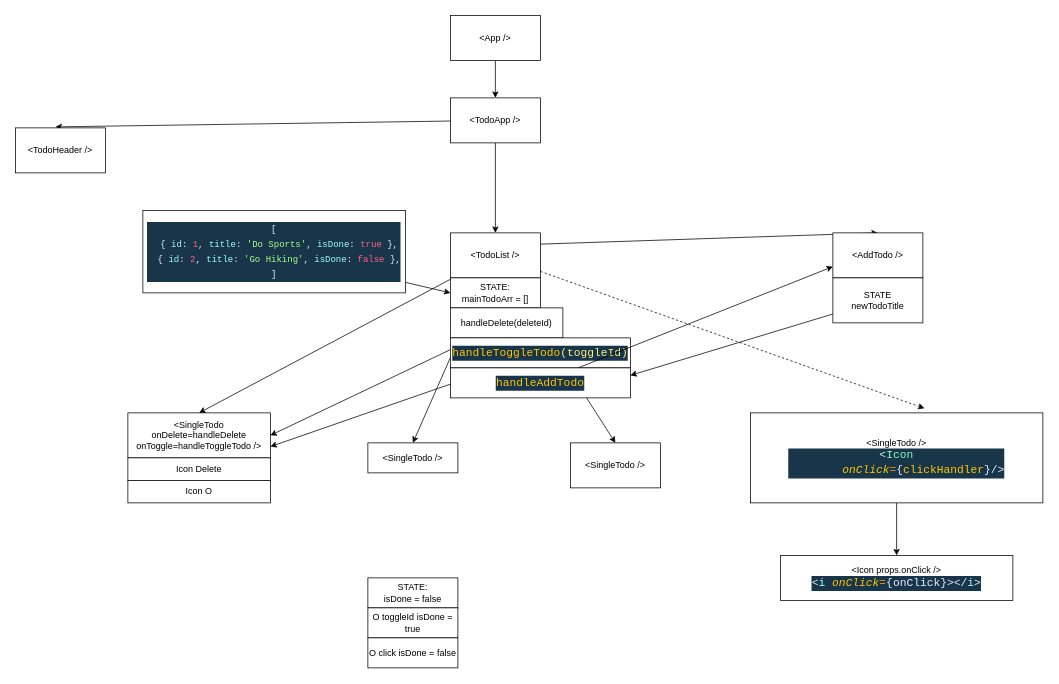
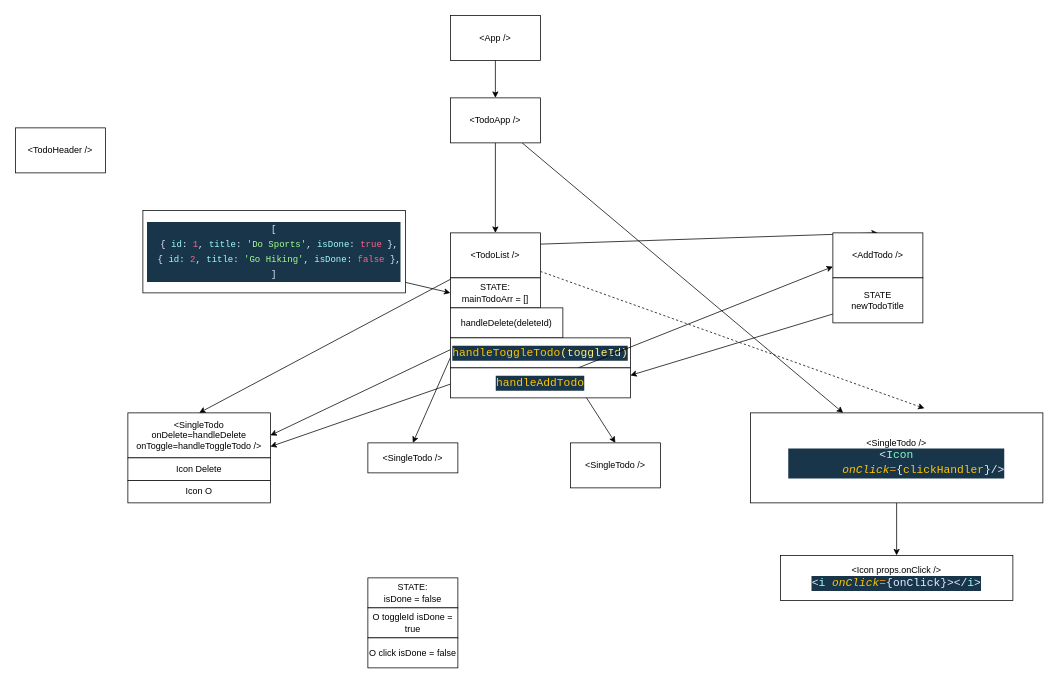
  <mxCell id="0" />
  <mxCell id="1" parent="0" />
  <mxCell id="2" style="edgeStyle=none;html=1;entryX=0.5;entryY=0;entryDx=0;entryDy=0;" parent="1" source="3" target="7" edge="1"><mxGeometry relative="1" as="geometry" /></mxCell>
  <mxCell id="3" value="&amp;lt;App /&amp;gt;" style="rounded=0;whiteSpace=wrap;html=1;" parent="1" vertex="1"><mxGeometry x="600" y="20" width="120" height="60" as="geometry" /></mxCell>
- <mxCell id="4" style="edgeStyle=none;html=1;entryX=0.446;entryY=-0.022;entryDx=0;entryDy=0;entryPerimeter=0;" parent="1" source="7" target="8" edge="1"><mxGeometry relative="1" as="geometry" /></mxCell>
+ <mxCell id="4" style="edgeStyle=none;html=1;" parent="1" source="7" target="19" edge="1"><mxGeometry relative="1" as="geometry" /></mxCell>
  <mxCell id="5" value="" style="edgeStyle=none;html=1;" parent="1" source="7" target="13" edge="1"><mxGeometry relative="1" as="geometry" /></mxCell>
  <mxCell id="6" style="edgeStyle=none;html=1;entryX=0.5;entryY=0;entryDx=0;entryDy=0;exitX=1;exitY=0.25;exitDx=0;exitDy=0;" parent="1" source="13" target="14" edge="1"><mxGeometry relative="1" as="geometry" /></mxCell>
  <mxCell id="7" value="&amp;lt;TodoApp /&amp;gt;" style="rounded=0;whiteSpace=wrap;html=1;" parent="1" vertex="1"><mxGeometry x="600" y="130" width="120" height="60" as="geometry" /></mxCell>
  <mxCell id="8" value="&amp;lt;TodoHeader /&amp;gt;" style="rounded=0;whiteSpace=wrap;html=1;" parent="1" vertex="1"><mxGeometry x="20" y="170" width="120" height="60" as="geometry" /></mxCell>
  <mxCell id="9" style="edgeStyle=none;html=1;entryX=0.5;entryY=0;entryDx=0;entryDy=0;" parent="1" source="13" target="15" edge="1"><mxGeometry relative="1" as="geometry" /></mxCell>
  <mxCell id="10" style="edgeStyle=none;html=1;entryX=0.5;entryY=0;entryDx=0;entryDy=0;" parent="1" source="13" target="16" edge="1"><mxGeometry relative="1" as="geometry" /></mxCell>
  <mxCell id="11" style="edgeStyle=none;html=1;entryX=0.5;entryY=0;entryDx=0;entryDy=0;" parent="1" source="13" target="17" edge="1"><mxGeometry relative="1" as="geometry" /></mxCell>
  <mxCell id="12" style="edgeStyle=none;html=1;entryX=0.595;entryY=-0.05;entryDx=0;entryDy=0;entryPerimeter=0;dashed=1;" parent="1" source="13" target="19" edge="1"><mxGeometry relative="1" as="geometry" /></mxCell>
  <mxCell id="13" value="&amp;lt;TodoList /&amp;gt;" style="rounded=0;whiteSpace=wrap;html=1;" parent="1" vertex="1"><mxGeometry x="600" y="310" width="120" height="60" as="geometry" /></mxCell>
  <mxCell id="14" value="&amp;lt;AddTodo /&amp;gt;" style="rounded=0;whiteSpace=wrap;html=1;" parent="1" vertex="1"><mxGeometry x="1110" y="310" width="120" height="60" as="geometry" /></mxCell>
  <mxCell id="15" value="&amp;lt;SingleTodo onDelete=handleDelete &lt;br&gt;onToggle=handleToggleTodo /&amp;gt;" style="rounded=0;whiteSpace=wrap;html=1;" parent="1" vertex="1"><mxGeometry x="170" y="550" width="190" height="60" as="geometry" /></mxCell>
  <mxCell id="16" value="&amp;lt;SingleTodo /&amp;gt;" style="rounded=0;whiteSpace=wrap;html=1;" parent="1" vertex="1"><mxGeometry x="490" y="590" width="120" height="40" as="geometry" /></mxCell>
  <mxCell id="17" value="&amp;lt;SingleTodo /&amp;gt;" style="rounded=0;whiteSpace=wrap;html=1;" parent="1" vertex="1"><mxGeometry x="760" y="590" width="120" height="60" as="geometry" /></mxCell>
  <mxCell id="18" style="edgeStyle=none;html=1;entryX=0.5;entryY=0;entryDx=0;entryDy=0;" parent="1" source="19" target="23" edge="1"><mxGeometry relative="1" as="geometry" /></mxCell>
  <mxCell id="19" value="&amp;lt;SingleTodo /&amp;gt;&lt;br&gt;&lt;div style=&quot;color: rgb(255 , 255 , 255) ; background-color: rgb(25 , 53 , 73) ; font-family: &amp;#34;cascadia code&amp;#34; , &amp;#34;menlo&amp;#34; , &amp;#34;monaco&amp;#34; , &amp;#34;courier new&amp;#34; , monospace , &amp;#34;consolas&amp;#34; , &amp;#34;courier new&amp;#34; , monospace ; font-size: 15px ; line-height: 20px&quot;&gt;&lt;div&gt;&lt;span style=&quot;color: #e1efff&quot;&gt;&amp;lt;&lt;/span&gt;&lt;span style=&quot;color: #80ffbb&quot;&gt;Icon&lt;/span&gt;&lt;/div&gt;&lt;div&gt;&lt;span style=&quot;color: #9effff&quot;&gt;&amp;nbsp; &amp;nbsp; &amp;nbsp; &amp;nbsp; &lt;/span&gt;&lt;span style=&quot;color: #ffc600 ; font-style: italic&quot;&gt;onClick&lt;/span&gt;&lt;span style=&quot;color: #ff9d00&quot;&gt;=&lt;/span&gt;&lt;span style=&quot;color: #e1efff&quot;&gt;{&lt;/span&gt;&lt;span style=&quot;color: #ffc600&quot;&gt;clickHandler&lt;/span&gt;&lt;span style=&quot;color: #e1efff&quot;&gt;}&lt;/span&gt;&lt;span style=&quot;color: rgb(225 , 239 , 255)&quot;&gt;/&amp;gt;&lt;/span&gt;&lt;/div&gt;&lt;/div&gt;" style="rounded=0;whiteSpace=wrap;html=1;" parent="1" vertex="1"><mxGeometry x="1000" y="550" width="390" height="120" as="geometry" /></mxCell>
  <mxCell id="20" value="STATE: &lt;br&gt;isDone = false" style="rounded=0;whiteSpace=wrap;html=1;" parent="1" vertex="1"><mxGeometry x="490" y="770" width="120" height="40" as="geometry" /></mxCell>
  <mxCell id="21" value="O toggleId isDone = true" style="rounded=0;whiteSpace=wrap;html=1;" parent="1" vertex="1"><mxGeometry x="490" y="810" width="120" height="40" as="geometry" /></mxCell>
  <mxCell id="22" value="O click isDone = false" style="rounded=0;whiteSpace=wrap;html=1;" parent="1" vertex="1"><mxGeometry x="490" y="850" width="120" height="40" as="geometry" /></mxCell>
  <mxCell id="23" value="&amp;lt;Icon props.onClick /&amp;gt;&lt;br&gt;&lt;div style=&quot;color: rgb(255 , 255 , 255) ; background-color: rgb(25 , 53 , 73) ; font-family: &amp;#34;cascadia code&amp;#34; , &amp;#34;menlo&amp;#34; , &amp;#34;monaco&amp;#34; , &amp;#34;courier new&amp;#34; , monospace , &amp;#34;consolas&amp;#34; , &amp;#34;courier new&amp;#34; , monospace ; font-size: 15px ; line-height: 20px&quot;&gt;&lt;span style=&quot;color: #e1efff&quot;&gt;&amp;lt;&lt;/span&gt;&lt;span style=&quot;color: #9effff&quot;&gt;i&lt;/span&gt;&lt;span style=&quot;color: #9effff&quot;&gt; &lt;/span&gt;&lt;span style=&quot;color: #ffc600 ; font-style: italic&quot;&gt;onClick&lt;/span&gt;&lt;span style=&quot;color: #ff9d00&quot;&gt;=&lt;/span&gt;&lt;span style=&quot;color: #e1efff&quot;&gt;{&lt;/span&gt;&lt;span style=&quot;color: #e1efff&quot;&gt;onClick&lt;/span&gt;&lt;span style=&quot;color: #e1efff&quot;&gt;}&lt;/span&gt;&lt;span style=&quot;color: #e1efff&quot;&gt;&amp;gt;&amp;lt;/&lt;/span&gt;&lt;span style=&quot;color: #9effff&quot;&gt;i&lt;/span&gt;&lt;span style=&quot;color: #e1efff&quot;&gt;&amp;gt;&lt;/span&gt;&lt;/div&gt;" style="rounded=0;whiteSpace=wrap;html=1;" parent="1" vertex="1"><mxGeometry x="1040" y="740" width="310" height="60" as="geometry" /></mxCell>
  <mxCell id="24" value="" style="edgeStyle=none;html=1;fontSize=12;entryX=0;entryY=0.5;entryDx=0;entryDy=0;" parent="1" source="25" target="26" edge="1"><mxGeometry relative="1" as="geometry" /></mxCell>
  <mxCell id="25" value="&lt;div style=&quot;color: rgb(255 , 255 , 255) ; background-color: rgb(25 , 53 , 73) ; font-family: &amp;#34;cascadia code&amp;#34; , &amp;#34;menlo&amp;#34; , &amp;#34;monaco&amp;#34; , &amp;#34;courier new&amp;#34; , monospace , &amp;#34;consolas&amp;#34; , &amp;#34;courier new&amp;#34; , monospace ; line-height: 20px&quot;&gt;&lt;div&gt;&lt;span style=&quot;color: #e1efff&quot;&gt;[&lt;/span&gt;&lt;/div&gt;&lt;div&gt;&lt;span style=&quot;color: #9effff&quot;&gt;&amp;nbsp; &lt;/span&gt;&lt;span style=&quot;color: #e1efff&quot;&gt;{&lt;/span&gt;&lt;span style=&quot;color: #9effff&quot;&gt; &lt;/span&gt;&lt;span style=&quot;color: #9effff&quot;&gt;id&lt;/span&gt;&lt;span style=&quot;color: #e1efff&quot;&gt;:&lt;/span&gt;&lt;span style=&quot;color: #9effff&quot;&gt; &lt;/span&gt;&lt;span style=&quot;color: #ff628c&quot;&gt;1&lt;/span&gt;&lt;span style=&quot;color: #e1efff&quot;&gt;,&lt;/span&gt;&lt;span style=&quot;color: #9effff&quot;&gt; &lt;/span&gt;&lt;span style=&quot;color: #9effff&quot;&gt;title&lt;/span&gt;&lt;span style=&quot;color: #e1efff&quot;&gt;:&lt;/span&gt;&lt;span style=&quot;color: #9effff&quot;&gt; &lt;/span&gt;&lt;span style=&quot;color: #92fc79&quot;&gt;'&lt;/span&gt;&lt;span style=&quot;color: #a5ff90&quot;&gt;Do Sports&lt;/span&gt;&lt;span style=&quot;color: #92fc79&quot;&gt;'&lt;/span&gt;&lt;span style=&quot;color: #e1efff&quot;&gt;,&lt;/span&gt;&lt;span style=&quot;color: #9effff&quot;&gt; &lt;/span&gt;&lt;span style=&quot;color: #9effff&quot;&gt;isDone&lt;/span&gt;&lt;span style=&quot;color: #e1efff&quot;&gt;:&lt;/span&gt;&lt;span style=&quot;color: #9effff&quot;&gt; &lt;/span&gt;&lt;span style=&quot;color: #ff628c&quot;&gt;true&lt;/span&gt;&lt;span style=&quot;color: #9effff&quot;&gt; &lt;/span&gt;&lt;span style=&quot;color: #e1efff&quot;&gt;},&lt;/span&gt;&lt;/div&gt;&lt;div&gt;&lt;span style=&quot;color: #9effff&quot;&gt;&amp;nbsp; &lt;/span&gt;&lt;span style=&quot;color: #e1efff&quot;&gt;{&lt;/span&gt;&lt;span style=&quot;color: #9effff&quot;&gt; &lt;/span&gt;&lt;span style=&quot;color: #9effff&quot;&gt;id&lt;/span&gt;&lt;span style=&quot;color: #e1efff&quot;&gt;:&lt;/span&gt;&lt;span style=&quot;color: #9effff&quot;&gt; &lt;/span&gt;&lt;span style=&quot;color: #ff628c&quot;&gt;2&lt;/span&gt;&lt;span style=&quot;color: #e1efff&quot;&gt;,&lt;/span&gt;&lt;span style=&quot;color: #9effff&quot;&gt; &lt;/span&gt;&lt;span style=&quot;color: #9effff&quot;&gt;title&lt;/span&gt;&lt;span style=&quot;color: #e1efff&quot;&gt;:&lt;/span&gt;&lt;span style=&quot;color: #9effff&quot;&gt; &lt;/span&gt;&lt;span style=&quot;color: #92fc79&quot;&gt;'&lt;/span&gt;&lt;span style=&quot;color: #a5ff90&quot;&gt;Go Hiking&lt;/span&gt;&lt;span style=&quot;color: #92fc79&quot;&gt;'&lt;/span&gt;&lt;span style=&quot;color: #e1efff&quot;&gt;,&lt;/span&gt;&lt;span style=&quot;color: #9effff&quot;&gt; &lt;/span&gt;&lt;span style=&quot;color: #9effff&quot;&gt;isDone&lt;/span&gt;&lt;span style=&quot;color: #e1efff&quot;&gt;:&lt;/span&gt;&lt;span style=&quot;color: #9effff&quot;&gt; &lt;/span&gt;&lt;span style=&quot;color: #ff628c&quot;&gt;false&lt;/span&gt;&lt;span style=&quot;color: #9effff&quot;&gt; &lt;/span&gt;&lt;span style=&quot;color: #e1efff&quot;&gt;},&lt;/span&gt;&lt;/div&gt;&lt;div&gt;&lt;span style=&quot;color: #e1efff&quot;&gt;]&lt;/span&gt;&lt;/div&gt;&lt;/div&gt;" style="rounded=0;whiteSpace=wrap;html=1;" parent="1" vertex="1"><mxGeometry x="190" y="280" width="350" height="110" as="geometry" /></mxCell>
  <mxCell id="26" value="STATE: &lt;br&gt;mainTodoArr = []" style="rounded=0;whiteSpace=wrap;html=1;" parent="1" vertex="1"><mxGeometry x="600" y="370" width="120" height="40" as="geometry" /></mxCell>
  <mxCell id="27" value="Icon Delete" style="rounded=0;whiteSpace=wrap;html=1;" parent="1" vertex="1"><mxGeometry x="170" y="610" width="190" height="30" as="geometry" /></mxCell>
  <mxCell id="28" style="edgeStyle=none;html=1;entryX=1;entryY=0.5;entryDx=0;entryDy=0;" parent="1" source="29" target="15" edge="1"><mxGeometry relative="1" as="geometry" /></mxCell>
  <mxCell id="29" value="handleDelete(deleteId)" style="rounded=0;whiteSpace=wrap;html=1;" parent="1" vertex="1"><mxGeometry x="600" y="410" width="150" height="40" as="geometry" /></mxCell>
  <mxCell id="30" style="edgeStyle=none;html=1;entryX=1;entryY=0.75;entryDx=0;entryDy=0;" parent="1" source="31" target="15" edge="1"><mxGeometry relative="1" as="geometry" /></mxCell>
  <mxCell id="31" value="&lt;div style=&quot;color: rgb(255 , 255 , 255) ; background-color: rgb(25 , 53 , 73) ; font-family: &amp;#34;cascadia code&amp;#34; , &amp;#34;menlo&amp;#34; , &amp;#34;monaco&amp;#34; , &amp;#34;courier new&amp;#34; , monospace , &amp;#34;consolas&amp;#34; , &amp;#34;courier new&amp;#34; , monospace ; font-size: 15px ; line-height: 20px&quot;&gt;&lt;span style=&quot;color: #ffc600&quot;&gt;handleToggleTodo&lt;/span&gt;&lt;span style=&quot;color: #ffee80&quot;&gt;(toggleId)&lt;/span&gt;&lt;/div&gt;" style="rounded=0;whiteSpace=wrap;html=1;" parent="1" vertex="1"><mxGeometry x="600" y="450" width="240" height="40" as="geometry" /></mxCell>
  <mxCell id="32" value="Icon O" style="rounded=0;whiteSpace=wrap;html=1;" parent="1" vertex="1"><mxGeometry x="170" y="640" width="190" height="30" as="geometry" /></mxCell>
  <mxCell id="33" style="edgeStyle=none;html=1;entryX=0;entryY=0.75;entryDx=0;entryDy=0;" parent="1" source="34" target="14" edge="1"><mxGeometry relative="1" as="geometry" /></mxCell>
  <mxCell id="34" value="&lt;div style=&quot;color: rgb(255 , 255 , 255) ; background-color: rgb(25 , 53 , 73) ; font-family: &amp;#34;cascadia code&amp;#34; , &amp;#34;menlo&amp;#34; , &amp;#34;monaco&amp;#34; , &amp;#34;courier new&amp;#34; , monospace , &amp;#34;consolas&amp;#34; , &amp;#34;courier new&amp;#34; , monospace ; font-size: 15px ; line-height: 20px&quot;&gt;&lt;div style=&quot;font-family: &amp;#34;cascadia code&amp;#34; , &amp;#34;menlo&amp;#34; , &amp;#34;monaco&amp;#34; , &amp;#34;courier new&amp;#34; , monospace , &amp;#34;consolas&amp;#34; , &amp;#34;courier new&amp;#34; , monospace ; line-height: 20px&quot;&gt;&lt;span style=&quot;color: #ffc600&quot;&gt;handleAddTodo&lt;/span&gt;&lt;/div&gt;&lt;/div&gt;" style="rounded=0;whiteSpace=wrap;html=1;" parent="1" vertex="1"><mxGeometry x="600" y="490" width="240" height="40" as="geometry" /></mxCell>
  <mxCell id="35" style="edgeStyle=none;html=1;entryX=1;entryY=0.25;entryDx=0;entryDy=0;" parent="1" source="36" target="34" edge="1"><mxGeometry relative="1" as="geometry" /></mxCell>
  <mxCell id="36" value="STATE&lt;br&gt;newTodoTitle" style="rounded=0;whiteSpace=wrap;html=1;" parent="1" vertex="1"><mxGeometry x="1110" y="370" width="120" height="60" as="geometry" /></mxCell>
